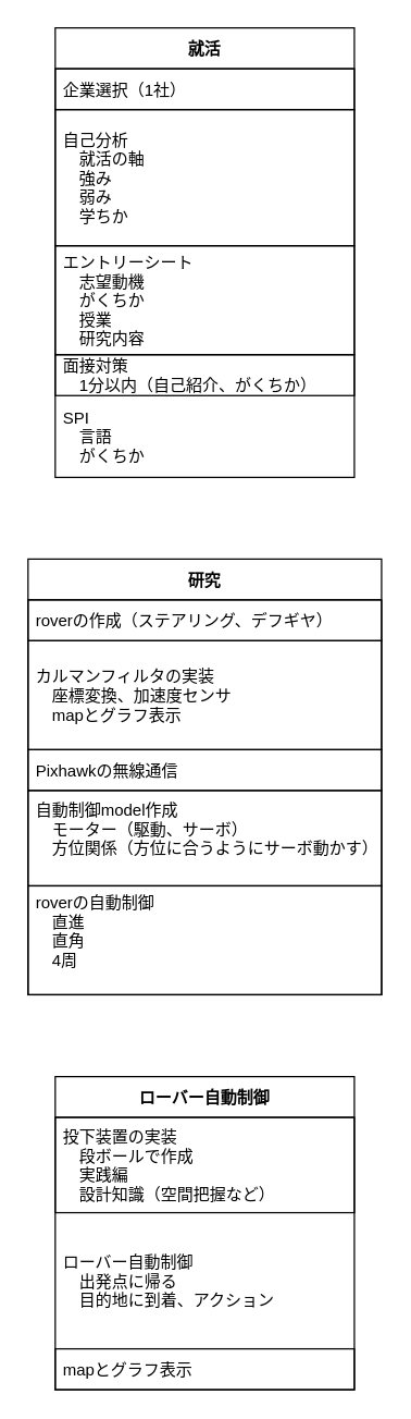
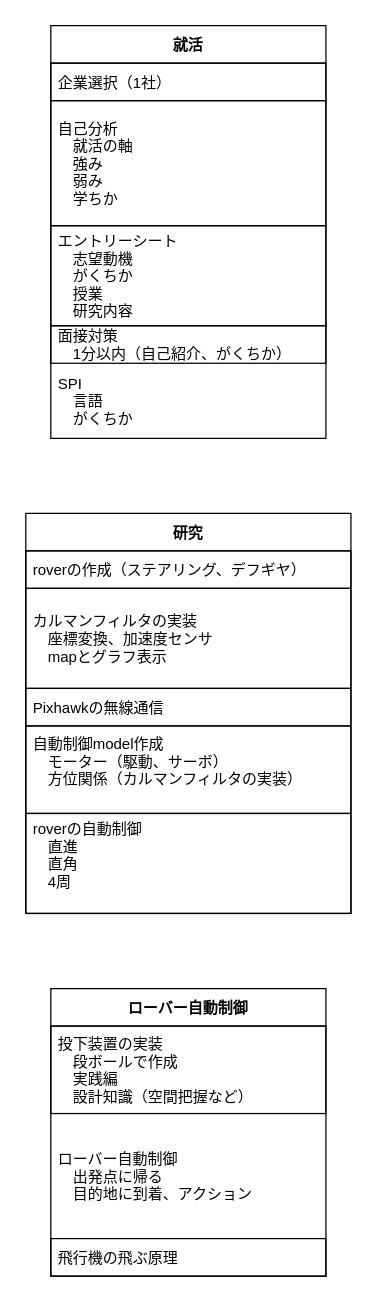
  <mxCell id="0" />
  <mxCell id="1" parent="0" />
  <mxCell id="2" value="就活" style="swimlane;fontStyle=1;childLayout=stackLayout;horizontal=1;startSize=30;horizontalStack=0;resizeParent=1;resizeParentMax=0;resizeLast=0;collapsible=1;marginBottom=0;glass=0;rounded=0;shadow=0;sketch=0;" vertex="1" parent="1"><mxGeometry x="40" y="20" width="220" height="330" as="geometry" /></mxCell>
  <mxCell id="3" value="企業選択（1社）" style="text;strokeColor=default;fillColor=none;align=left;verticalAlign=middle;spacingLeft=4;spacingRight=4;overflow=hidden;points=[[0,0.5],[1,0.5]];portConstraint=eastwest;rotatable=0;" vertex="1" parent="2"><mxGeometry y="30" width="220" height="30" as="geometry" /></mxCell>
  <mxCell id="4" value="自己分析&#10;　就活の軸&#10;　強み&#10;　弱み&#10;　学ちか" style="text;strokeColor=default;fillColor=none;align=left;verticalAlign=middle;spacingLeft=4;spacingRight=4;overflow=hidden;points=[[0,0.5],[1,0.5]];portConstraint=eastwest;rotatable=0;" vertex="1" parent="2"><mxGeometry y="60" width="220" height="100" as="geometry" /></mxCell>
  <mxCell id="5" value="エントリーシート&#10;　志望動機&#10;　がくちか&#10;　授業&#10;　研究内容" style="text;strokeColor=default;fillColor=none;align=left;verticalAlign=middle;spacingLeft=4;spacingRight=4;overflow=hidden;points=[[0,0.5],[1,0.5]];portConstraint=eastwest;rotatable=0;" vertex="1" parent="2"><mxGeometry y="160" width="220" height="80" as="geometry" /></mxCell>
  <mxCell id="6" value="面接対策&#10;　1分以内（自己紹介、がくちか）" style="text;strokeColor=default;fillColor=none;align=left;verticalAlign=middle;spacingLeft=4;spacingRight=4;overflow=hidden;points=[[0,0.5],[1,0.5]];portConstraint=eastwest;rotatable=0;" vertex="1" parent="2"><mxGeometry y="240" width="220" height="30" as="geometry" /></mxCell>
  <mxCell id="7" value="SPI&#10;　言語&#10;　がくちか" style="text;strokeColor=none;fillColor=none;align=left;verticalAlign=middle;spacingLeft=4;spacingRight=4;overflow=hidden;points=[[0,0.5],[1,0.5]];portConstraint=eastwest;rotatable=0;perimeterSpacing=1;" vertex="1" parent="2"><mxGeometry y="270" width="220" height="60" as="geometry" /></mxCell>
  <mxCell id="8" value="研究" style="swimlane;fontStyle=1;childLayout=stackLayout;horizontal=1;startSize=30;horizontalStack=0;resizeParent=1;resizeParentMax=0;resizeLast=0;collapsible=1;marginBottom=0;rounded=0;shadow=0;glass=0;sketch=0;fillColor=none;" vertex="1" parent="1"><mxGeometry x="20" y="410" width="260" height="320" as="geometry" /></mxCell>
  <mxCell id="9" value="roverの作成（ステアリング、デフギヤ）" style="text;strokeColor=default;fillColor=none;align=left;verticalAlign=middle;spacingLeft=4;spacingRight=4;overflow=hidden;points=[[0,0.5],[1,0.5]];portConstraint=eastwest;rotatable=0;rounded=0;shadow=0;glass=0;sketch=0;" vertex="1" parent="8"><mxGeometry y="30" width="260" height="30" as="geometry" /></mxCell>
  <mxCell id="10" value="カルマンフィルタの実装&#10;　座標変換、加速度センサ&#10;　mapとグラフ表示" style="text;strokeColor=default;fillColor=none;align=left;verticalAlign=middle;spacingLeft=4;spacingRight=4;overflow=hidden;points=[[0,0.5],[1,0.5]];portConstraint=eastwest;rotatable=0;rounded=0;shadow=0;glass=0;sketch=0;" vertex="1" parent="8"><mxGeometry y="60" width="260" height="80" as="geometry" /></mxCell>
  <mxCell id="11" value="Pixhawkの無線通信" style="text;strokeColor=default;fillColor=none;align=left;verticalAlign=middle;spacingLeft=4;spacingRight=4;overflow=hidden;points=[[0,0.5],[1,0.5]];portConstraint=eastwest;rotatable=0;rounded=0;shadow=0;glass=0;sketch=0;" vertex="1" parent="8"><mxGeometry y="140" width="260" height="30" as="geometry" /></mxCell>
- <mxCell id="12" value="自動制御model作成&#10;　モーター（駆動、サーボ）&#10;　方位関係（方位に合うようにサーボ動かす）&#10;　" style="text;strokeColor=default;fillColor=none;align=left;verticalAlign=middle;spacingLeft=4;spacingRight=4;overflow=hidden;points=[[0,0.5],[1,0.5]];portConstraint=eastwest;rotatable=0;rounded=0;shadow=0;glass=0;sketch=0;" vertex="1" parent="8"><mxGeometry y="170" width="260" height="70" as="geometry" /></mxCell>
+ <mxCell id="12" value="自動制御model作成&#10;　モーター（駆動、サーボ）&#10;　方位関係（カルマンフィルタの実装）&#10;　" style="text;strokeColor=default;fillColor=none;align=left;verticalAlign=middle;spacingLeft=4;spacingRight=4;overflow=hidden;points=[[0,0.5],[1,0.5]];portConstraint=eastwest;rotatable=0;rounded=0;shadow=0;glass=0;sketch=0;" vertex="1" parent="8"><mxGeometry y="170" width="260" height="70" as="geometry" /></mxCell>
  <mxCell id="13" value="roverの自動制御&#10;　直進&#10;　直角&#10;　4周&#10;" style="text;strokeColor=default;fillColor=none;align=left;verticalAlign=middle;spacingLeft=4;spacingRight=4;overflow=hidden;points=[[0,0.5],[1,0.5]];portConstraint=eastwest;rotatable=0;rounded=0;shadow=0;glass=0;sketch=0;" vertex="1" parent="8"><mxGeometry y="240" width="260" height="80" as="geometry" /></mxCell>
  <mxCell id="14" value="ローバー自動制御" style="swimlane;fontStyle=1;childLayout=stackLayout;horizontal=1;startSize=30;horizontalStack=0;resizeParent=1;resizeParentMax=0;resizeLast=0;collapsible=1;marginBottom=0;rounded=0;shadow=0;glass=0;sketch=0;strokeColor=default;fillColor=none;" vertex="1" parent="1"><mxGeometry x="40" y="790" width="220" height="230" as="geometry" /></mxCell>
  <mxCell id="15" value="投下装置の実装&#10;　段ボールで作成&#10;　実践編&#10;　設計知識（空間把握など）" style="text;strokeColor=default;fillColor=none;align=left;verticalAlign=middle;spacingLeft=4;spacingRight=4;overflow=hidden;points=[[0,0.5],[1,0.5]];portConstraint=eastwest;rotatable=0;rounded=0;shadow=0;glass=0;sketch=0;" vertex="1" parent="14"><mxGeometry y="30" width="220" height="70" as="geometry" /></mxCell>
  <mxCell id="16" value="ローバー自動制御&#10;　出発点に帰る&#10;　目的地に到着、アクション" style="text;strokeColor=none;fillColor=none;align=left;verticalAlign=middle;spacingLeft=4;spacingRight=4;overflow=hidden;points=[[0,0.5],[1,0.5]];portConstraint=eastwest;rotatable=0;rounded=0;shadow=0;glass=0;sketch=0;" vertex="1" parent="14"><mxGeometry y="100" width="220" height="100" as="geometry" /></mxCell>
- <mxCell id="17" value="mapとグラフ表示" style="text;strokeColor=default;fillColor=none;align=left;verticalAlign=middle;spacingLeft=4;spacingRight=4;overflow=hidden;points=[[0,0.5],[1,0.5]];portConstraint=eastwest;rotatable=0;rounded=0;shadow=0;glass=0;sketch=0;" vertex="1" parent="14"><mxGeometry y="200" width="220" height="30" as="geometry" /></mxCell>
+ <mxCell id="17" value="飛行機の飛ぶ原理" style="text;strokeColor=default;fillColor=none;align=left;verticalAlign=middle;spacingLeft=4;spacingRight=4;overflow=hidden;points=[[0,0.5],[1,0.5]];portConstraint=eastwest;rotatable=0;rounded=0;shadow=0;glass=0;sketch=0;" vertex="1" parent="14"><mxGeometry y="200" width="220" height="30" as="geometry" /></mxCell>
